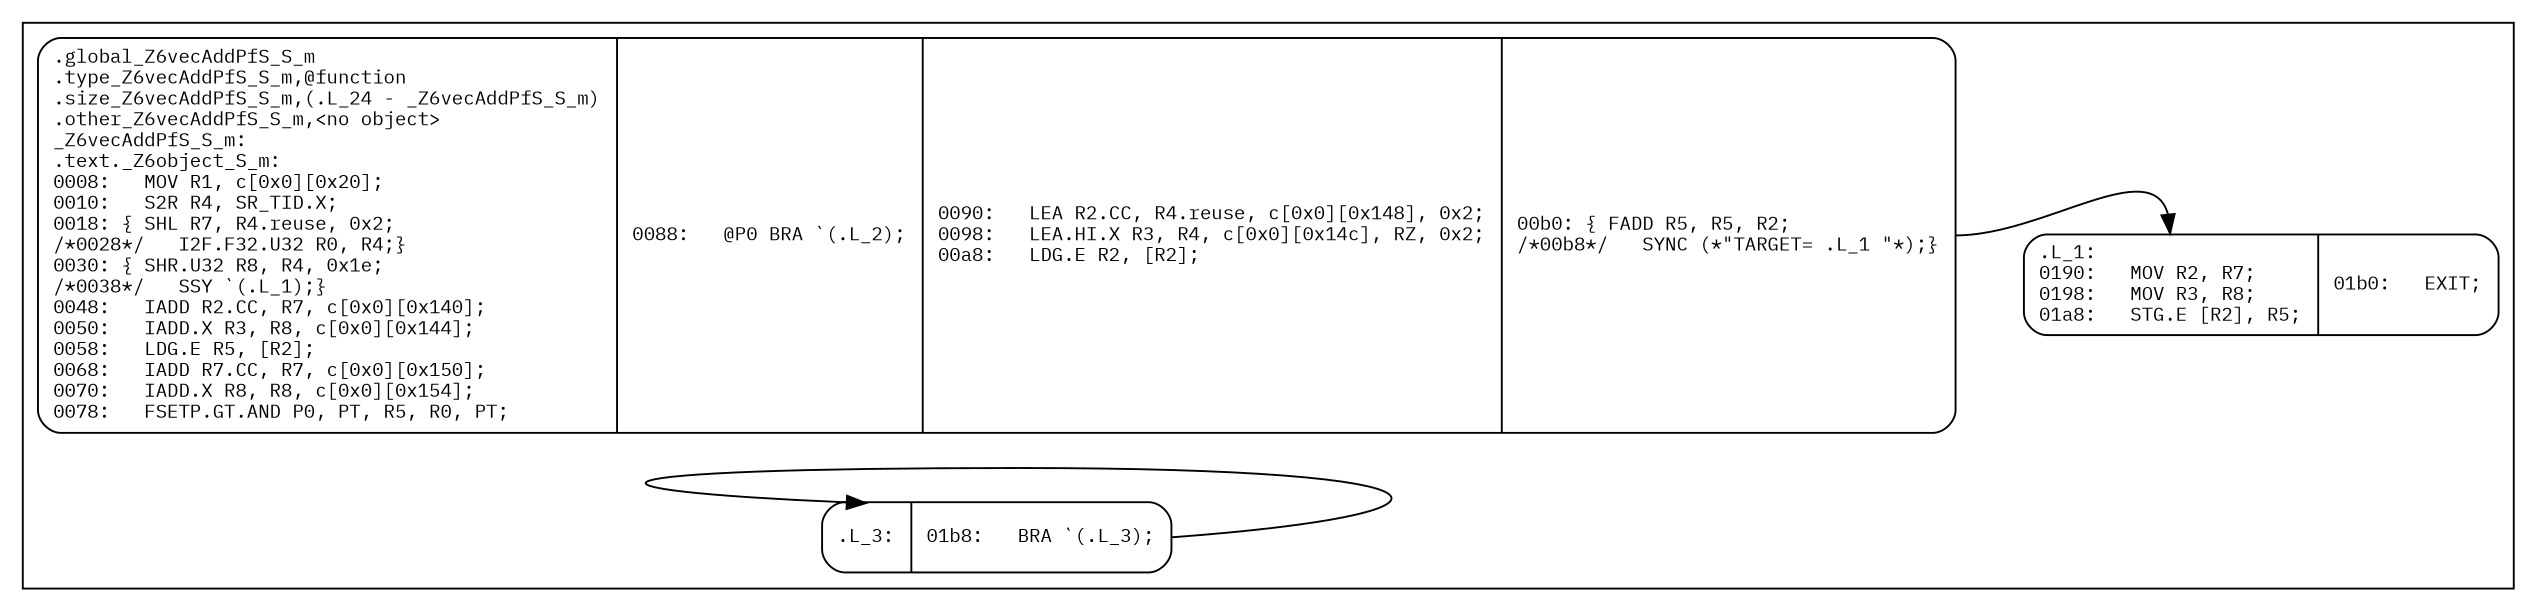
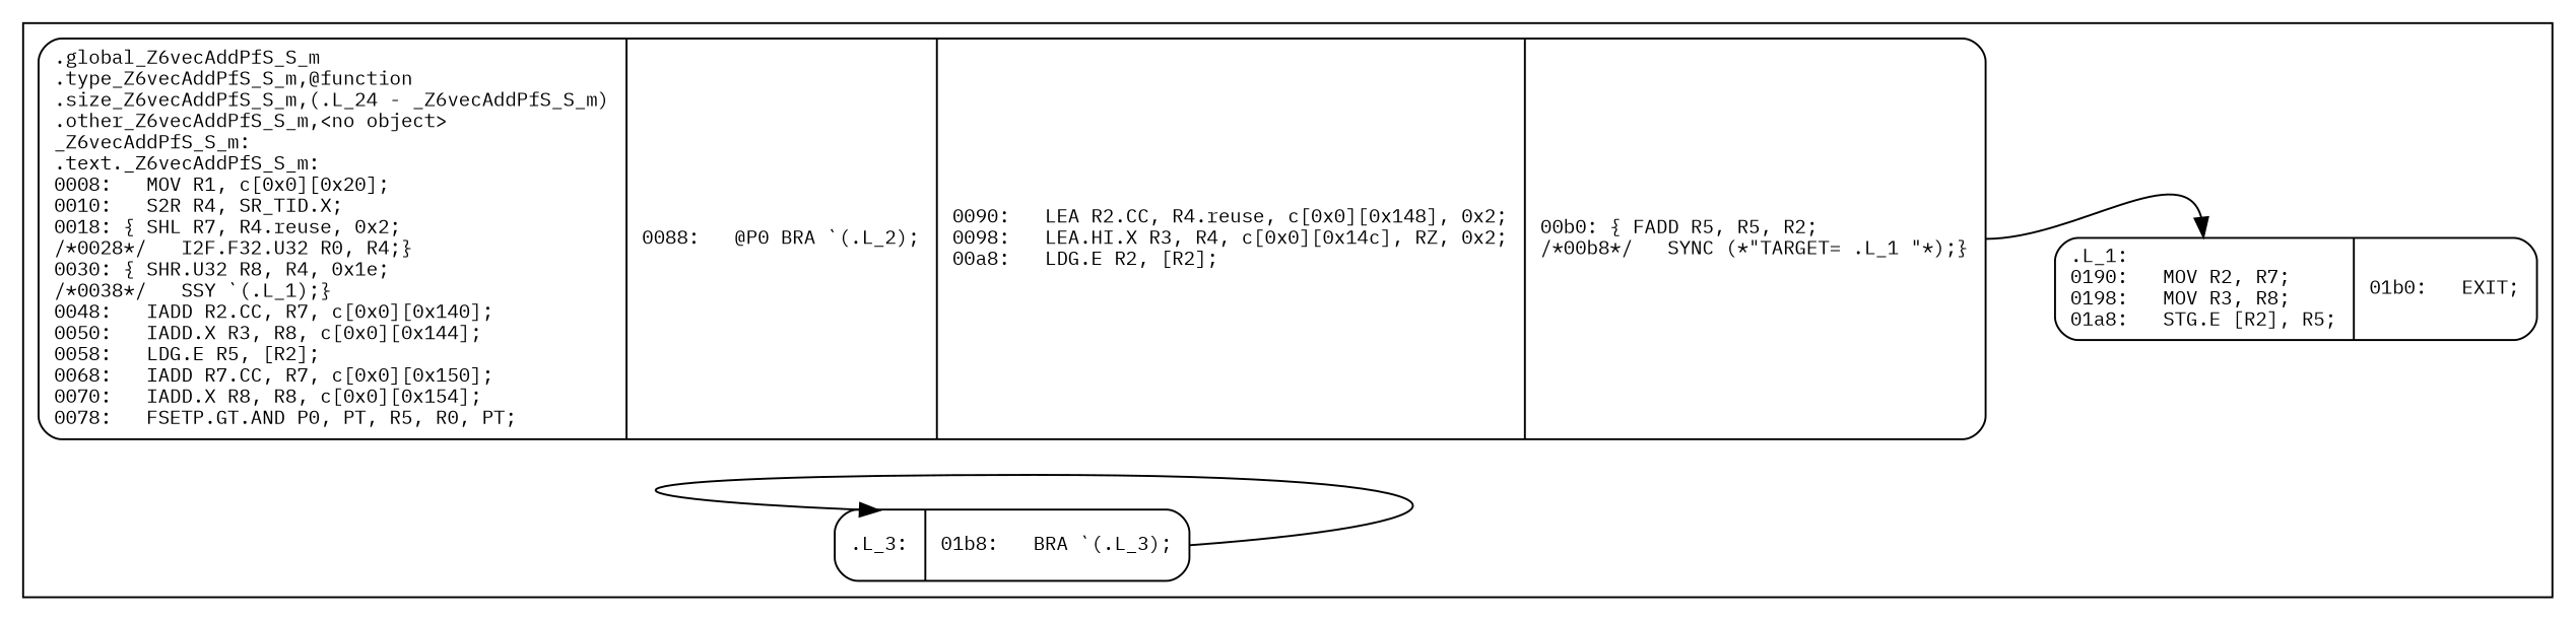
  digraph {
    fontname="IBM Plex Mono"
    rankdir=LR
    node [fontname="IBM Plex Mono" fontsize=10 shape=Mrecord]
    edge [fontname="IBM Plex Mono" headport="entry:n" style=solid]
-   n1 [label="{<entry>	.global		_Z6vecAddPfS_S_m\l	.type		_Z6vecAddPfS_S_m,@function\l	.size		_Z6vecAddPfS_S_m,(.L_24\ -\ _Z6vecAddPfS_S_m)\l	.other		_Z6vecAddPfS_S_m,\<no\ object\>\l_Z6vecAddPfS_S_m:\l.text._Z6object_S_m:\l0008:\ \ \ MOV\ R1,\ c\[0x0\]\[0x20\];\l0010:\ \ \ S2R\ R4,\ SR_TID.X;\l0018:\ \{\ SHL\ R7,\ R4.reuse,\ 0x2;\l/*0028*/\ \ \ I2F.F32.U32\ R0,\ R4;\}\l0030:\ \{\ SHR.U32\ R8,\ R4,\ 0x1e;\l/*0038*/\ \ \ SSY\ `(.L_1);\}\l0048:\ \ \ IADD\ R2.CC,\ R7,\ c\[0x0\]\[0x140\];\l0050:\ \ \ IADD.X\ R3,\ R8,\ c\[0x0\]\[0x144\];\l0058:\ \ \ LDG.E\ R5,\ \[R2\];\l0068:\ \ \ IADD\ R7.CC,\ R7,\ c\[0x0\]\[0x150\];\l0070:\ \ \ IADD.X\ R8,\ R8,\ c\[0x0\]\[0x154\];\l0078:\ \ \ FSETP.GT.AND\ P0,\ PT,\ R5,\ R0,\ PT;\l|<exit0>0088:\ \ \ @P0\ BRA\ `(.L_2);\l|<exitpost0>0090:\ \ \ LEA\ R2.CC,\ R4.reuse,\ c\[0x0\]\[0x148\],\ 0x2;\l0098:\ \ \ LEA.HI.X\ R3,\ R4,\ c\[0x0\]\[0x14c\],\ RZ,\ 0x2;\l00a8:\ \ \ LDG.E\ R2,\ \[R2\];\l|<exit1>00b0:\ \{\ FADD\ R5,\ R5,\ R2;\l/*00b8*/\ \ \ SYNC\ (*\"TARGET=\ .L_1\ \"*);\}\l}"]
+   n1 [label="{<entry>	.global		_Z6vecAddPfS_S_m\l	.type		_Z6vecAddPfS_S_m,@function\l	.size		_Z6vecAddPfS_S_m,(.L_24\ -\ _Z6vecAddPfS_S_m)\l	.other		_Z6vecAddPfS_S_m,\<no\ object\>\l_Z6vecAddPfS_S_m:\l.text._Z6vecAddPfS_S_m:\l0008:\ \ \ MOV\ R1,\ c\[0x0\]\[0x20\];\l0010:\ \ \ S2R\ R4,\ SR_TID.X;\l0018:\ \{\ SHL\ R7,\ R4.reuse,\ 0x2;\l/*0028*/\ \ \ I2F.F32.U32\ R0,\ R4;\}\l0030:\ \{\ SHR.U32\ R8,\ R4,\ 0x1e;\l/*0038*/\ \ \ SSY\ `(.L_1);\}\l0048:\ \ \ IADD\ R2.CC,\ R7,\ c\[0x0\]\[0x140\];\l0050:\ \ \ IADD.X\ R3,\ R8,\ c\[0x0\]\[0x144\];\l0058:\ \ \ LDG.E\ R5,\ \[R2\];\l0068:\ \ \ IADD\ R7.CC,\ R7,\ c\[0x0\]\[0x150\];\l0070:\ \ \ IADD.X\ R8,\ R8,\ c\[0x0\]\[0x154\];\l0078:\ \ \ FSETP.GT.AND\ P0,\ PT,\ R5,\ R0,\ PT;\l|<exit0>0088:\ \ \ @P0\ BRA\ `(.L_2);\l|<exitpost0>0090:\ \ \ LEA\ R2.CC,\ R4.reuse,\ c\[0x0\]\[0x148\],\ 0x2;\l0098:\ \ \ LEA.HI.X\ R3,\ R4,\ c\[0x0\]\[0x14c\],\ RZ,\ 0x2;\l00a8:\ \ \ LDG.E\ R2,\ \[R2\];\l|<exit1>00b0:\ \{\ FADD\ R5,\ R5,\ R2;\l/*00b8*/\ \ \ SYNC\ (*\"TARGET=\ .L_1\ \"*);\}\l}"]
    n2 [label="{<entry>.L_1:\l0190:\ \ \ MOV\ R2,\ R7;\l0198:\ \ \ MOV\ R3,\ R8;\l01a8:\ \ \ STG.E\ \[R2\],\ R5;\l|<exit0>01b0:\ \ \ EXIT;\l}"]
    n3 [label="{<entry>.L_3:\l|<exit0>01b8:\ \ \ BRA\ `(.L_3);\l}"]
    subgraph cluster_1 {
      n1
      n2
      n3
    }
    n1 -> n2 [tailport="exit1:e"]
    n3 -> n3 [tailport="exit0:e"]
  }
